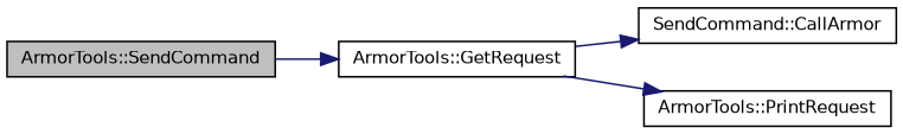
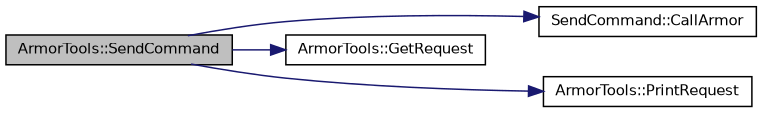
  digraph {
    rankdir=LR
    node [color=black fillcolor=white fontname=Helvetica fontsize=10 shape=record style=filled]
    edge [color=midnightblue fontname=Helvetica fontsize=10 labelfontname=Helvetica labelfontsize=10 style=solid]
    n1 [fillcolor=grey75 fontcolor=black height=0.2 label="ArmorTools::SendCommand" width=0.4]
    n2 [height=0.2 label="SendCommand::CallArmor" width=0.4]
    n3 [height=0.2 label="ArmorTools::GetRequest" width=0.4]
    n4 [height=0.2 label="ArmorTools::PrintRequest" width=0.4]
-   n3 -> n2
+   n1 -> n2
    n1 -> n3
-   n3 -> n4
+   n1 -> n4
  }
